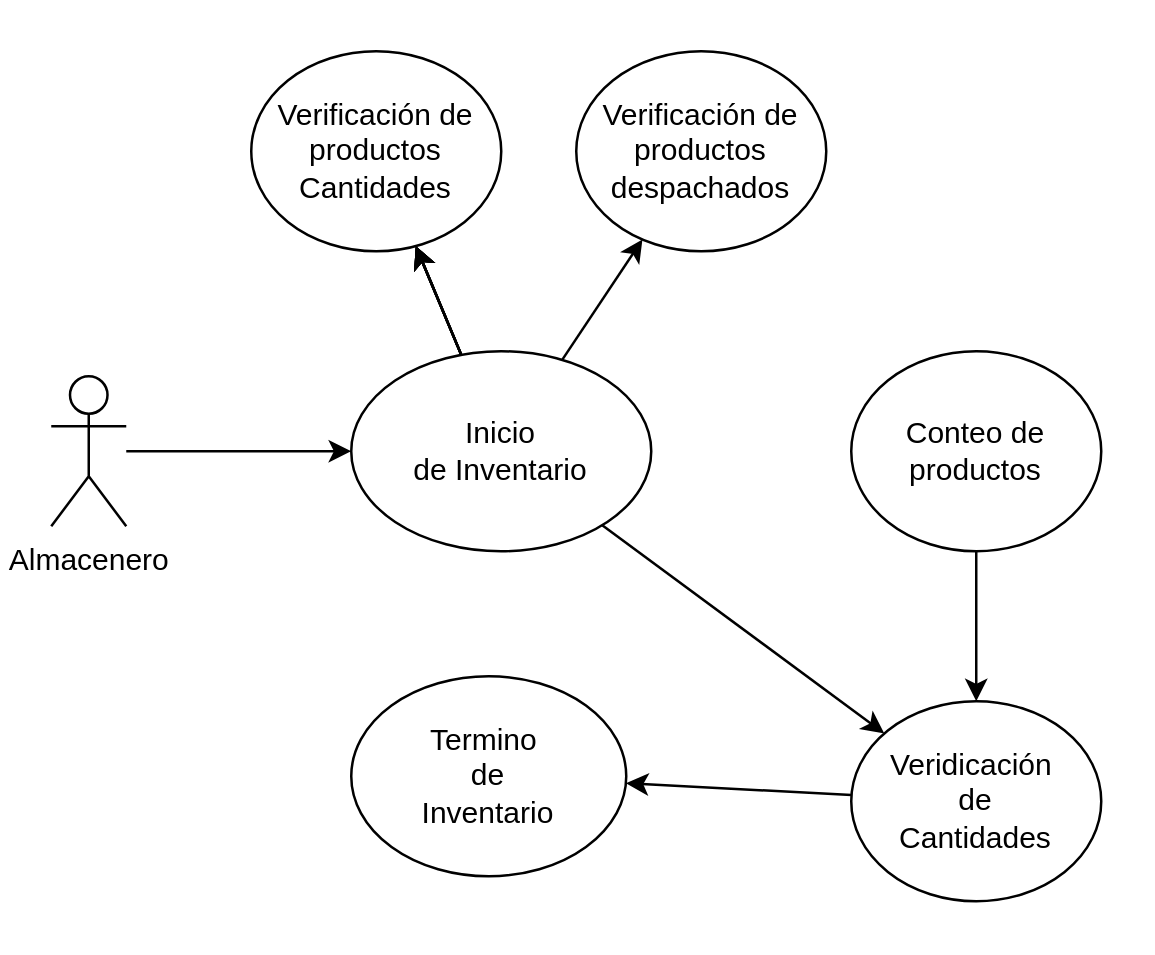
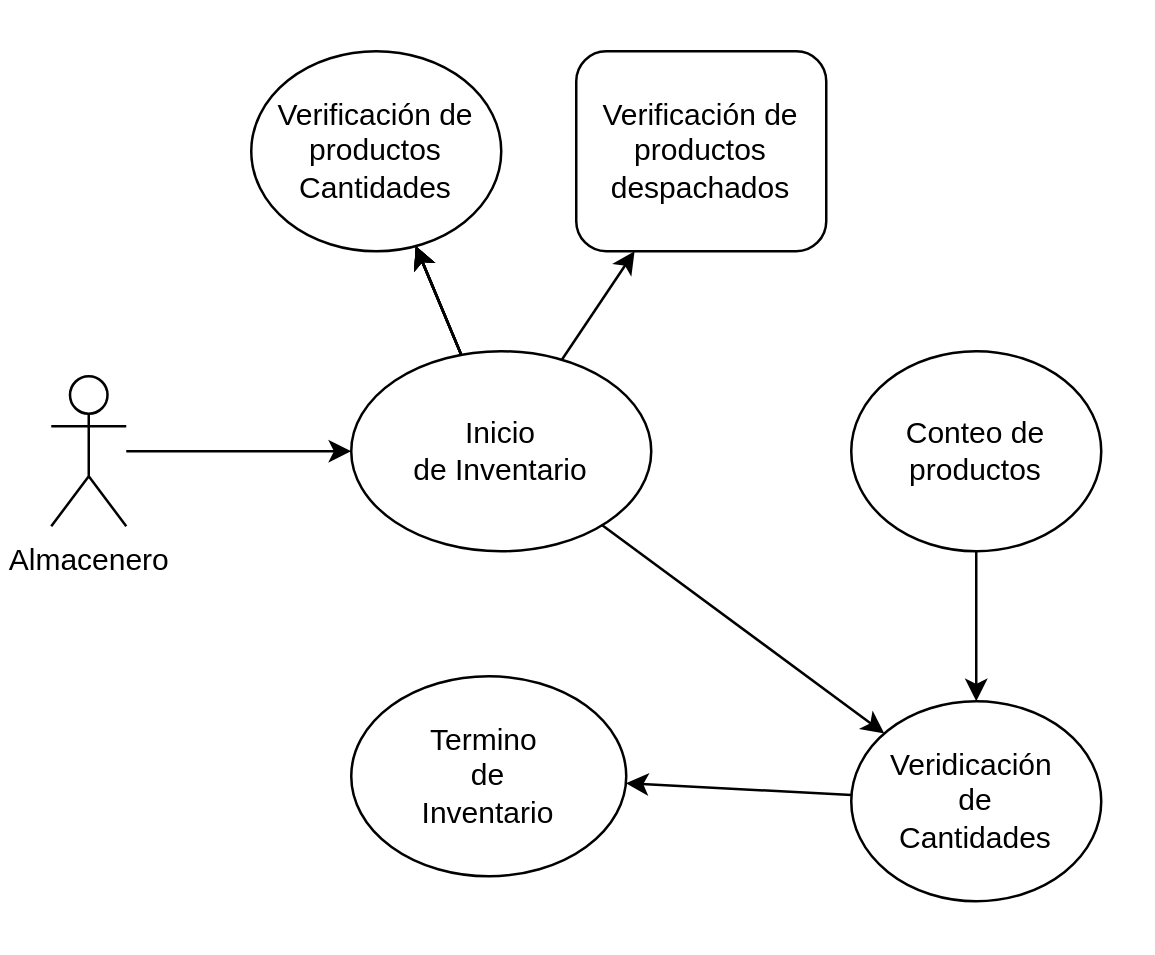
  <mxCell id="0" />
  <mxCell id="1" parent="0" />
  <mxCell id="2" value="" style="edgeStyle=none;html=1;" parent="1" source="3" target="11" edge="1"><mxGeometry relative="1" as="geometry" /></mxCell>
  <mxCell id="3" value="Almacenero" style="shape=umlActor;verticalLabelPosition=bottom;verticalAlign=top;html=1;outlineConnect=0;" parent="1" vertex="1"><mxGeometry x="20" y="150" width="30" height="60" as="geometry" /></mxCell>
  <mxCell id="4" value="" style="edgeStyle=none;html=1;" parent="1" source="11" target="12" edge="1"><mxGeometry relative="1" as="geometry" /></mxCell>
  <mxCell id="5" value="" style="edgeStyle=none;html=1;" parent="1" source="11" target="12" edge="1"><mxGeometry relative="1" as="geometry" /></mxCell>
  <mxCell id="6" value="" style="edgeStyle=none;html=1;" parent="1" source="11" target="12" edge="1"><mxGeometry relative="1" as="geometry" /></mxCell>
  <mxCell id="7" value="" style="edgeStyle=none;html=1;" parent="1" source="11" target="12" edge="1"><mxGeometry relative="1" as="geometry" /></mxCell>
  <mxCell id="8" value="" style="edgeStyle=none;html=1;" parent="1" source="11" target="12" edge="1"><mxGeometry relative="1" as="geometry" /></mxCell>
  <mxCell id="9" value="" style="edgeStyle=none;html=1;" parent="1" source="11" target="13" edge="1"><mxGeometry relative="1" as="geometry" /></mxCell>
  <mxCell id="10" value="" style="edgeStyle=none;html=1;" parent="1" source="11" target="17" edge="1"><mxGeometry relative="1" as="geometry" /></mxCell>
  <mxCell id="11" value="Inicio &lt;br&gt;de Inventario" style="ellipse;whiteSpace=wrap;html=1;" parent="1" vertex="1"><mxGeometry x="140" y="140" width="120" height="80" as="geometry" /></mxCell>
  <mxCell id="12" value="Verificación de productos Cantidades" style="ellipse;whiteSpace=wrap;html=1;" parent="1" vertex="1"><mxGeometry x="100" y="20" width="100" height="80" as="geometry" /></mxCell>
- <mxCell id="13" value="Verificación de&lt;br&gt;productos despachados" style="ellipse;whiteSpace=wrap;html=1;" parent="1" vertex="1"><mxGeometry x="230" y="20" width="100" height="80" as="geometry" /></mxCell>
+ <mxCell id="13" value="Verificación de&lt;br&gt;productos despachados" style="whiteSpace=wrap;html=1;rounded=1;" parent="1" vertex="1"><mxGeometry x="230" y="20" width="100" height="80" as="geometry" /></mxCell>
  <mxCell id="14" value="" style="edgeStyle=none;html=1;" parent="1" source="15" target="17" edge="1"><mxGeometry relative="1" as="geometry" /></mxCell>
  <mxCell id="15" value="Conteo de productos" style="ellipse;whiteSpace=wrap;html=1;" parent="1" vertex="1"><mxGeometry x="340" y="140" width="100" height="80" as="geometry" /></mxCell>
  <mxCell id="16" value="" style="edgeStyle=none;html=1;" parent="1" source="17" target="18" edge="1"><mxGeometry relative="1" as="geometry" /></mxCell>
  <mxCell id="17" value="Veridicación&amp;nbsp;&lt;br&gt;de&lt;br&gt;Cantidades" style="ellipse;whiteSpace=wrap;html=1;" parent="1" vertex="1"><mxGeometry x="340" y="280" width="100" height="80" as="geometry" /></mxCell>
  <mxCell id="18" value="Termino&amp;nbsp;&lt;br&gt;de&lt;br&gt;Inventario" style="ellipse;whiteSpace=wrap;html=1;" parent="1" vertex="1"><mxGeometry x="140" y="270" width="110" height="80" as="geometry" /></mxCell>
